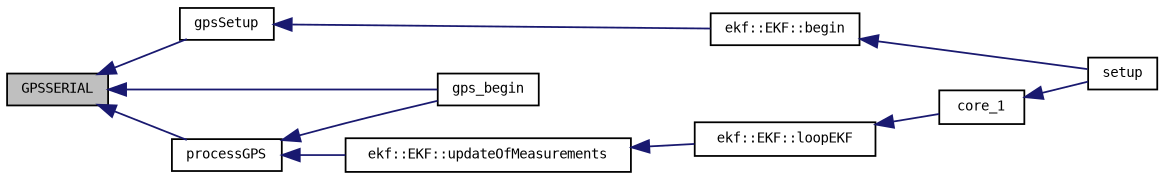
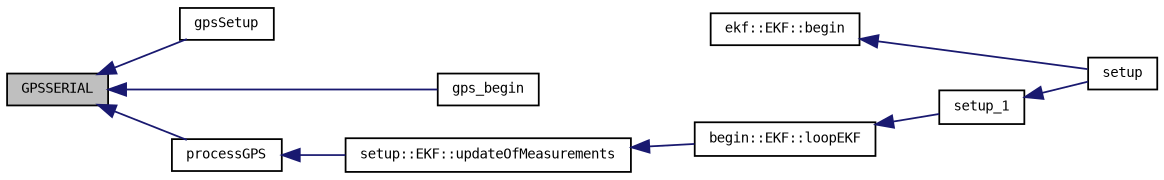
  digraph {
    rankdir=LR
    node [color=black fontname=DejaVuSansMono fontsize=8 shape=record]
    edge [color=midnightblue dir=back fontname=DejaVuSansMono fontsize=8 labelfontname=DejaVuSansMono labelfontsize=8 style=solid]
    n1 [fillcolor=grey75 fontcolor=black height=0.2 label=GPSSERIAL style=filled width=0.4]
    n2 [height=0.2 label=gps_begin width=0.4]
    n3 [height=0.2 label=gpsSetup width=0.4]
    n4 [height=0.2 label=processGPS width=0.4]
    n5 [height=0.2 label="ekf::EKF::begin" width=0.4]
-   n6 [height=0.2 label="ekf::EKF::updateOfMeasurements" width=0.4]
+   n6 [height=0.2 label="setup::EKF::updateOfMeasurements" width=0.4]
    n7 [height=0.2 label=setup width=0.4]
-   n8 [height=0.2 label="ekf::EKF::loopEKF" width=0.4]
-   n9 [height=0.2 label=core_1 width=0.4]
+   n8 [height=0.2 label="begin::EKF::loopEKF" width=0.4]
+   n9 [height=0.2 label=setup_1 width=0.4]
    n1 -> n2
    n1 -> n3
    n1 -> n4
-   n3 -> n5
-   n4 -> n2
    n4 -> n6
    n5 -> n7
    n6 -> n8
    n8 -> n9
    n9 -> n7
  }
